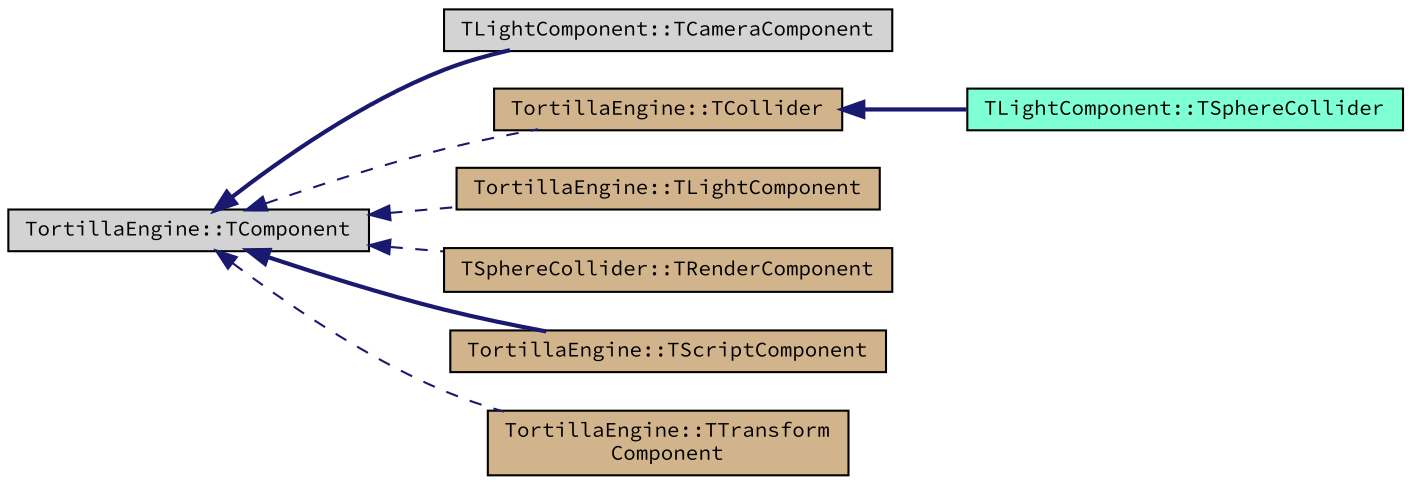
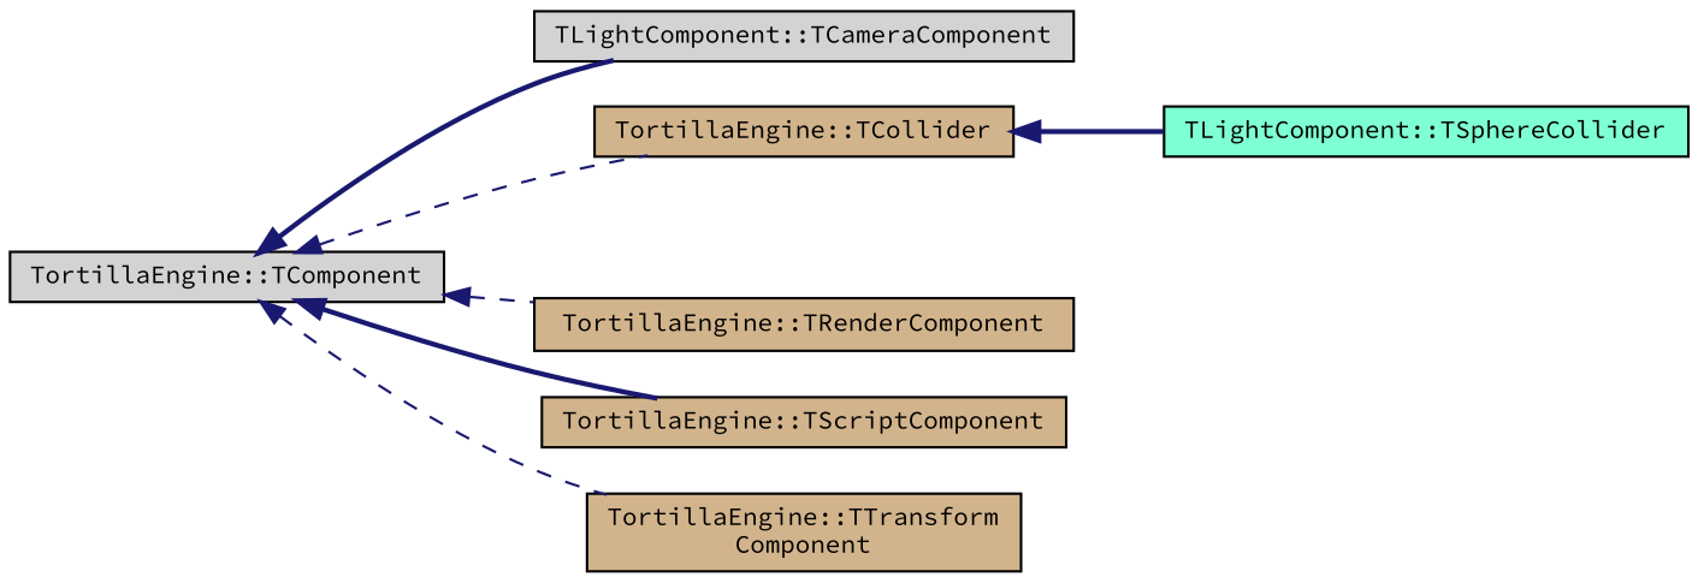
  digraph {
    fontname="Source Code Pro"
    rankdir=LR
    node [color=black fillcolor=tan fontname="Source Code Pro" fontsize=10 shape=record style=filled]
    edge [color=midnightblue dir=back fontname="Source Code Pro" fontsize=10 labelfontname=Helvetica labelfontsize=10 style=dashed]
    n1 [fillcolor=lightgrey height=0.2 label="TortillaEngine::TComponent" width=0.4]
    n2 [fillcolor=lightgrey height=0.2 label="TLightComponent::TCameraComponent" width=0.4]
    n3 [height=0.2 label="TortillaEngine::TCollider" width=0.4]
-   n4 [height=0.2 label="TortillaEngine::TLightComponent" width=0.4]
-   n5 [height=0.2 label="TSphereCollider::TRenderComponent" width=0.4]
+   n5 [height=0.2 label="TortillaEngine::TRenderComponent" width=0.4]
    n6 [height=0.2 label="TortillaEngine::TScriptComponent" width=0.4]
    n7 [height=0.2 label="TortillaEngine::TTransform\lComponent" width=0.4]
    n8 [fillcolor=aquamarine height=0.2 label="TLightComponent::TSphereCollider" width=0.4]
    n1 -> n2 [style=bold]
    n1 -> n3
-   n1 -> n4
    n1 -> n5
    n1 -> n6 [style=bold]
    n1 -> n7
    n3 -> n8 [style=bold]
  }
